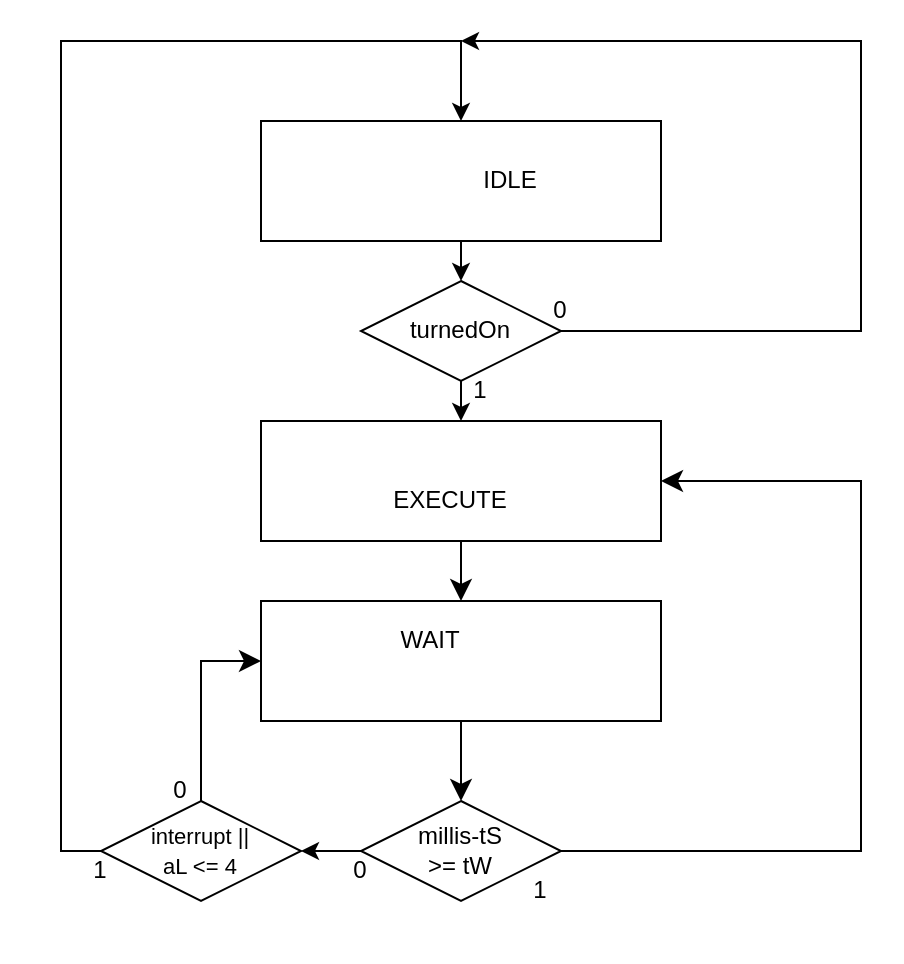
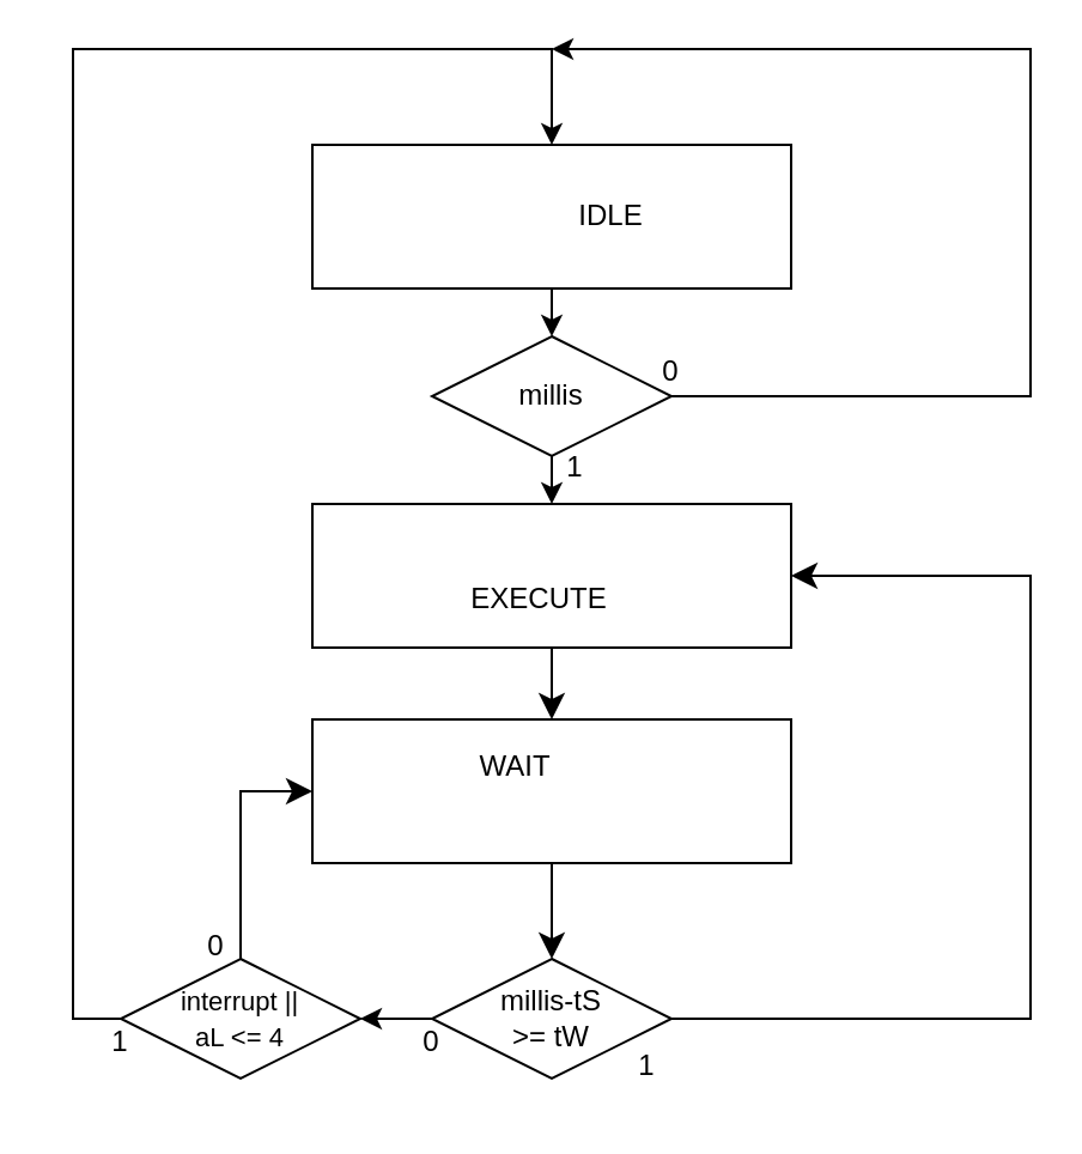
  <mxCell id="0" />
  <mxCell id="1" parent="0" />
  <mxCell id="2" style="edgeStyle=none;curved=1;rounded=0;orthogonalLoop=1;jettySize=auto;html=1;exitX=0.5;exitY=1;exitDx=0;exitDy=0;entryX=0.5;entryY=0;entryDx=0;entryDy=0;fontSize=12;startSize=8;endSize=8;" edge="1" parent="1" source="3" target="6"><mxGeometry relative="1" as="geometry" /></mxCell>
  <mxCell id="3" value="" style="rounded=0;whiteSpace=wrap;html=1;" vertex="1" parent="1"><mxGeometry x="130" y="210" width="200" height="60" as="geometry" /></mxCell>
  <mxCell id="4" value="EXECUTE" style="text;html=1;align=center;verticalAlign=middle;whiteSpace=wrap;rounded=0;" vertex="1" parent="1"><mxGeometry x="195" y="235" width="60" height="30" as="geometry" /></mxCell>
  <mxCell id="5" style="edgeStyle=none;curved=1;rounded=0;orthogonalLoop=1;jettySize=auto;html=1;exitX=0.5;exitY=1;exitDx=0;exitDy=0;entryX=0.5;entryY=0;entryDx=0;entryDy=0;fontSize=12;startSize=8;endSize=8;" edge="1" parent="1" source="6" target="9"><mxGeometry relative="1" as="geometry" /></mxCell>
  <mxCell id="6" value="" style="rounded=0;whiteSpace=wrap;html=1;" vertex="1" parent="1"><mxGeometry x="130" y="300" width="200" height="60" as="geometry" /></mxCell>
  <mxCell id="7" value="WAIT" style="text;html=1;align=center;verticalAlign=middle;whiteSpace=wrap;rounded=0;" vertex="1" parent="1"><mxGeometry x="185" y="305" width="60" height="30" as="geometry" /></mxCell>
  <mxCell id="8" style="edgeStyle=none;curved=0;rounded=0;orthogonalLoop=1;jettySize=auto;html=1;entryX=1;entryY=0.5;entryDx=0;entryDy=0;fontSize=12;startSize=8;endSize=8;exitX=1;exitY=0.5;exitDx=0;exitDy=0;" edge="1" parent="1" source="9" target="3"><mxGeometry relative="1" as="geometry"><mxPoint x="300" y="400" as="sourcePoint" /><mxPoint x="390" y="235" as="targetPoint" /><Array as="points"><mxPoint x="430" y="425" /><mxPoint x="430" y="240" /></Array></mxGeometry></mxCell>
  <mxCell id="9" value="" style="rhombus;whiteSpace=wrap;html=1;" vertex="1" parent="1"><mxGeometry x="180" y="400" width="100" height="50" as="geometry" /></mxCell>
  <mxCell id="10" style="edgeStyle=orthogonalEdgeStyle;rounded=0;orthogonalLoop=1;jettySize=auto;html=1;exitX=0.5;exitY=1;exitDx=0;exitDy=0;entryX=0.5;entryY=0;entryDx=0;entryDy=0;" edge="1" parent="1" source="11" target="25"><mxGeometry relative="1" as="geometry" /></mxCell>
  <mxCell id="11" value="" style="rounded=0;whiteSpace=wrap;html=1;" vertex="1" parent="1"><mxGeometry x="130" y="60" width="200" height="60" as="geometry" /></mxCell>
  <mxCell id="12" value="IDLE" style="text;html=1;align=center;verticalAlign=middle;whiteSpace=wrap;rounded=0;" vertex="1" parent="1"><mxGeometry x="225" y="75" width="60" height="30" as="geometry" /></mxCell>
  <mxCell id="13" value="millis-tS &amp;gt;= tW" style="text;html=1;align=center;verticalAlign=middle;whiteSpace=wrap;rounded=0;" vertex="1" parent="1"><mxGeometry x="200" y="410" width="60" height="30" as="geometry" /></mxCell>
  <mxCell id="14" value="1" style="text;html=1;align=center;verticalAlign=middle;whiteSpace=wrap;rounded=0;" vertex="1" parent="1"><mxGeometry x="240" y="430" width="60" height="30" as="geometry" /></mxCell>
  <mxCell id="15" value="0" style="text;html=1;align=center;verticalAlign=middle;whiteSpace=wrap;rounded=0;" vertex="1" parent="1"><mxGeometry x="150" y="420" width="60" height="30" as="geometry" /></mxCell>
  <mxCell id="16" style="edgeStyle=orthogonalEdgeStyle;rounded=0;orthogonalLoop=1;jettySize=auto;html=1;exitX=0;exitY=0.5;exitDx=0;exitDy=0;entryX=0.5;entryY=0;entryDx=0;entryDy=0;" edge="1" parent="1" source="18" target="11"><mxGeometry relative="1" as="geometry"><mxPoint x="147" y="57" as="targetPoint" /><Array as="points"><mxPoint x="30" y="425" /><mxPoint x="30" y="20" /><mxPoint x="230" y="20" /></Array></mxGeometry></mxCell>
  <mxCell id="17" style="edgeStyle=none;curved=0;rounded=0;orthogonalLoop=1;jettySize=auto;html=1;exitX=0.5;exitY=0;exitDx=0;exitDy=0;entryX=0;entryY=0.5;entryDx=0;entryDy=0;fontSize=12;startSize=8;endSize=8;" edge="1" parent="1" source="18" target="6"><mxGeometry relative="1" as="geometry"><Array as="points"><mxPoint x="100" y="330" /></Array></mxGeometry></mxCell>
  <mxCell id="18" value="" style="rhombus;whiteSpace=wrap;html=1;" vertex="1" parent="1"><mxGeometry x="50" y="400" width="100" height="50" as="geometry" /></mxCell>
  <mxCell id="19" value="&lt;font style=&quot;font-size: 11px;&quot;&gt;interrupt || aL &amp;lt;= 4&lt;/font&gt;" style="text;html=1;align=center;verticalAlign=middle;whiteSpace=wrap;rounded=0;" vertex="1" parent="1"><mxGeometry x="70" y="410" width="60" height="30" as="geometry" /></mxCell>
  <mxCell id="20" value="0" style="text;html=1;align=center;verticalAlign=middle;whiteSpace=wrap;rounded=0;" vertex="1" parent="1"><mxGeometry x="60" y="380" width="60" height="30" as="geometry" /></mxCell>
  <mxCell id="21" value="1" style="text;html=1;align=center;verticalAlign=middle;whiteSpace=wrap;rounded=0;" vertex="1" parent="1"><mxGeometry x="20" y="420" width="60" height="30" as="geometry" /></mxCell>
  <mxCell id="22" style="edgeStyle=orthogonalEdgeStyle;rounded=0;orthogonalLoop=1;jettySize=auto;html=1;exitX=0;exitY=0.5;exitDx=0;exitDy=0;entryX=1;entryY=0.5;entryDx=0;entryDy=0;" edge="1" parent="1" source="9" target="18"><mxGeometry relative="1" as="geometry" /></mxCell>
  <mxCell id="23" style="edgeStyle=orthogonalEdgeStyle;rounded=0;orthogonalLoop=1;jettySize=auto;html=1;exitX=0.5;exitY=1;exitDx=0;exitDy=0;entryX=0.5;entryY=0;entryDx=0;entryDy=0;" edge="1" parent="1" source="25" target="3"><mxGeometry relative="1" as="geometry" /></mxCell>
  <mxCell id="24" style="edgeStyle=orthogonalEdgeStyle;rounded=0;orthogonalLoop=1;jettySize=auto;html=1;exitX=1;exitY=0.5;exitDx=0;exitDy=0;" edge="1" parent="1" source="25"><mxGeometry relative="1" as="geometry"><mxPoint x="230" y="20" as="targetPoint" /><Array as="points"><mxPoint x="430" y="165" /><mxPoint x="430" y="20" /></Array></mxGeometry></mxCell>
  <mxCell id="25" value="" style="rhombus;whiteSpace=wrap;html=1;" vertex="1" parent="1"><mxGeometry x="180" y="140" width="100" height="50" as="geometry" /></mxCell>
  <mxCell id="26" value="1" style="text;html=1;align=center;verticalAlign=middle;whiteSpace=wrap;rounded=0;" vertex="1" parent="1"><mxGeometry x="210" y="180" width="60" height="30" as="geometry" /></mxCell>
- <mxCell id="27" value="turnedOn" style="text;html=1;align=center;verticalAlign=middle;whiteSpace=wrap;rounded=0;" vertex="1" parent="1"><mxGeometry x="200" y="150" width="60" height="30" as="geometry" /></mxCell>
+ <mxCell id="27" value="millis" style="text;html=1;align=center;verticalAlign=middle;whiteSpace=wrap;rounded=0;" vertex="1" parent="1"><mxGeometry x="200" y="150" width="60" height="30" as="geometry" /></mxCell>
  <mxCell id="28" value="0" style="text;html=1;align=center;verticalAlign=middle;whiteSpace=wrap;rounded=0;" vertex="1" parent="1"><mxGeometry x="250" y="140" width="60" height="30" as="geometry" /></mxCell>
